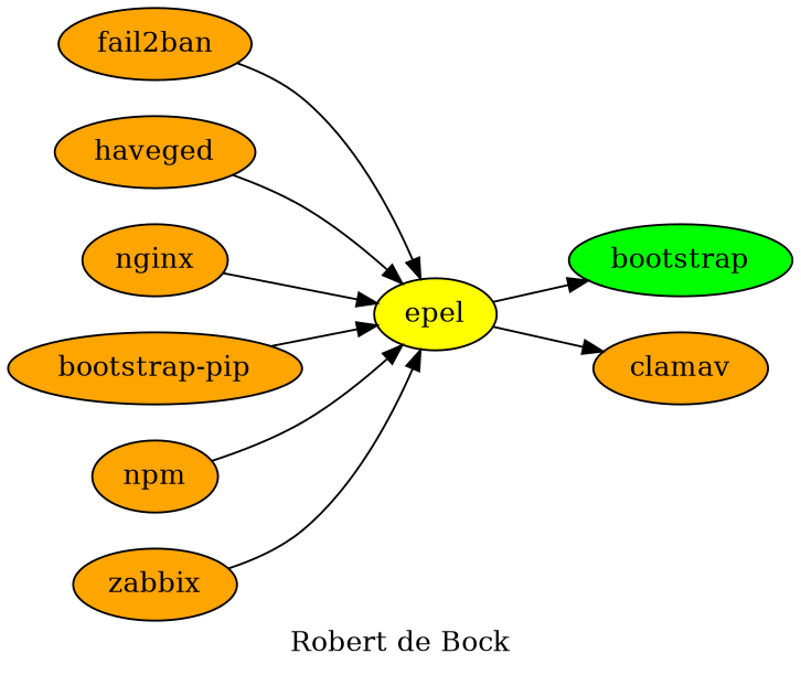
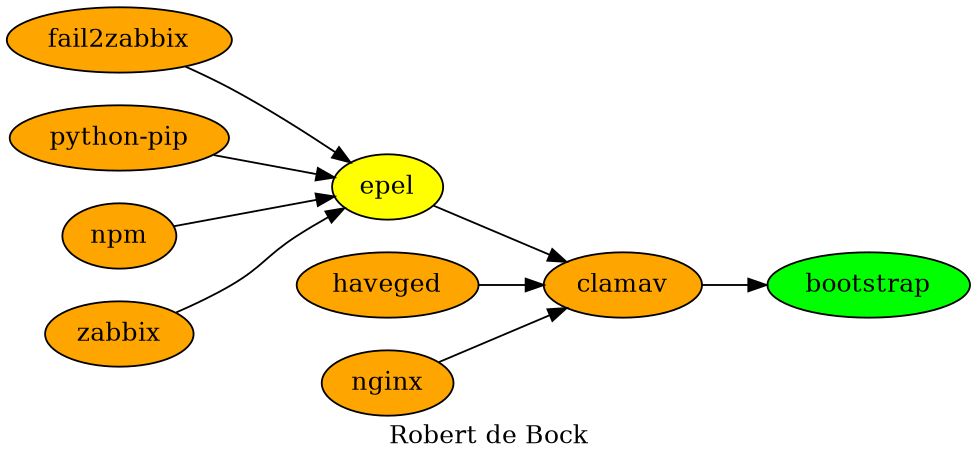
  digraph {
    label="Robert de Bock"
    rankdir=LR
    node [fillcolor=orange style=filled]
    bootstrap [fillcolor=green]
    epel [fillcolor=yellow]
    clamav
-   fail2ban
+   fail2ban [label=fail2zabbix]
    haveged
    nginx
-   "python-pip" [label="bootstrap-pip"]
+   "python-pip"
    npm
    zabbix
-   epel -> bootstrap
+   clamav -> bootstrap
    epel -> clamav
    fail2ban -> epel
-   haveged -> epel
-   nginx -> epel
+   haveged -> clamav
+   nginx -> clamav
    "python-pip" -> epel
    npm -> epel
    zabbix -> epel
  }
